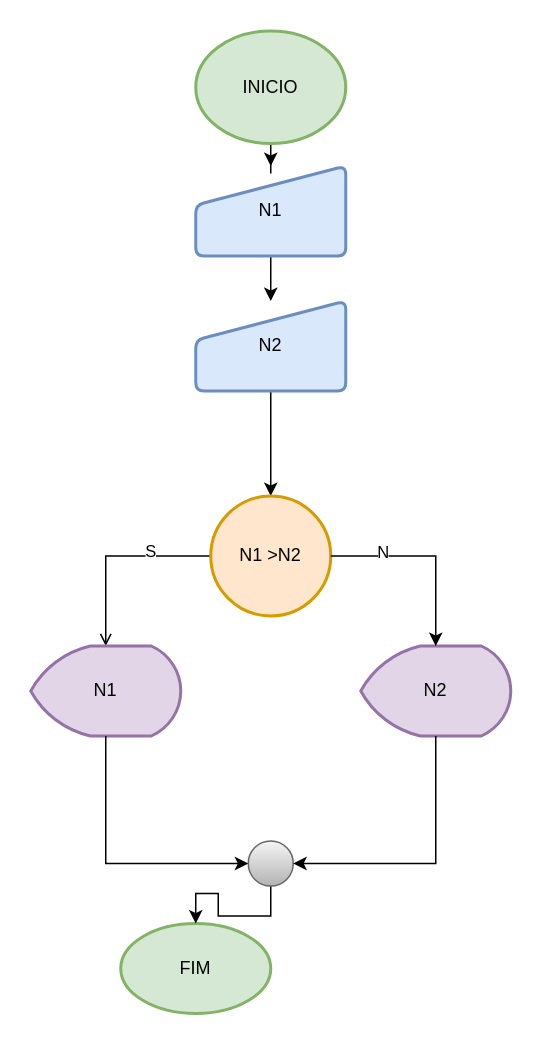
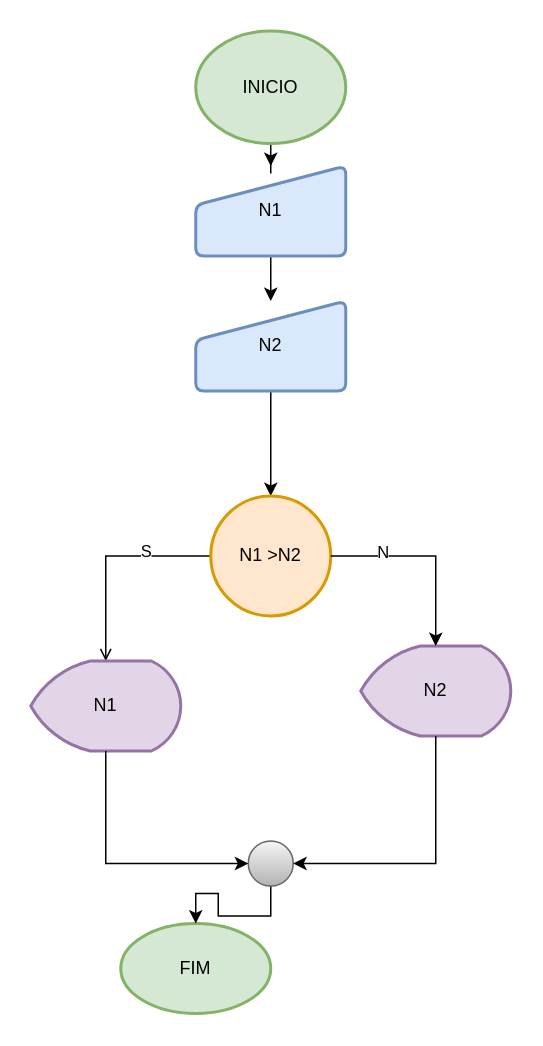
  <mxCell id="0" />
  <mxCell id="1" parent="0" />
  <mxCell id="2" value="" style="edgeStyle=orthogonalEdgeStyle;rounded=0;orthogonalLoop=1;jettySize=auto;html=1;" edge="1" parent="1" source="3" target="6"><mxGeometry relative="1" as="geometry" /></mxCell>
  <mxCell id="3" value="INICIO" style="strokeWidth=2;html=1;shape=mxgraph.flowchart.start_1;whiteSpace=wrap;fillColor=#d5e8d4;strokeColor=#82b366;" vertex="1" parent="1"><mxGeometry x="130" y="20" width="100" height="75" as="geometry" /></mxCell>
  <mxCell id="4" value="FIM" style="strokeWidth=2;html=1;shape=mxgraph.flowchart.start_1;whiteSpace=wrap;fillColor=#d5e8d4;strokeColor=#82b366;" vertex="1" parent="1"><mxGeometry x="80" y="615" width="100" height="60" as="geometry" /></mxCell>
  <mxCell id="5" value="" style="edgeStyle=orthogonalEdgeStyle;rounded=0;orthogonalLoop=1;jettySize=auto;html=1;" edge="1" parent="1" source="6" target="8"><mxGeometry relative="1" as="geometry" /></mxCell>
  <mxCell id="6" value="N1&lt;span style=&quot;color: rgba(0, 0, 0, 0); font-family: monospace; font-size: 0px; text-align: start; text-wrap-mode: nowrap;&quot;&gt;%3CmxGraphModel%3E%3Croot%3E%3CmxCell%20id%3D%220%22%2F%3E%3CmxCell%20id%3D%221%22%20parent%3D%220%22%2F%3E%3CmxCell%20id%3D%222%22%20value%3D%22%22%20style%3D%22strokeWidth%3D2%3Bhtml%3D1%3Bshape%3Dmxgraph.flowchart.start_1%3BwhiteSpace%3Dwrap%3BfillColor%3D%23d5e8d4%3BstrokeColor%3D%2382b366%3B%22%20vertex%3D%221%22%20parent%3D%221%22%3E%3CmxGeometry%20x%3D%22360%22%20y%3D%22260%22%20width%3D%22100%22%20height%3D%2260%22%20as%3D%22geometry%22%2F%3E%3C%2FmxCell%3E%3C%2Froot%3E%3C%2FmxGraphModel%3E&lt;/span&gt;" style="html=1;strokeWidth=2;shape=manualInput;whiteSpace=wrap;rounded=1;size=26;arcSize=11;fillColor=#dae8fc;strokeColor=#6c8ebf;" vertex="1" parent="1"><mxGeometry x="130" y="110" width="100" height="60" as="geometry" /></mxCell>
  <mxCell id="7" value="" style="edgeStyle=orthogonalEdgeStyle;rounded=0;orthogonalLoop=1;jettySize=auto;html=1;" edge="1" parent="1" source="8" target="11"><mxGeometry relative="1" as="geometry" /></mxCell>
  <mxCell id="8" value="N2" style="html=1;strokeWidth=2;shape=manualInput;whiteSpace=wrap;rounded=1;size=26;arcSize=11;fillColor=#dae8fc;strokeColor=#6c8ebf;" vertex="1" parent="1"><mxGeometry x="130" y="200" width="100" height="60" as="geometry" /></mxCell>
  <mxCell id="9" style="edgeStyle=orthogonalEdgeStyle;rounded=0;orthogonalLoop=1;jettySize=auto;html=1;exitX=0;exitY=0.5;exitDx=0;exitDy=0;endArrow=open;" edge="1" parent="1" source="11" target="12"><mxGeometry relative="1" as="geometry" /></mxCell>
  <mxCell id="10" value="S" style="edgeLabel;html=1;align=center;verticalAlign=middle;resizable=0;points=[];" vertex="1" connectable="0" parent="9"><mxGeometry x="-0.372" y="-4" relative="1" as="geometry"><mxPoint as="offset" /></mxGeometry></mxCell>
  <mxCell id="11" value="N1 &amp;gt;N2" style="ellipse;whiteSpace=wrap;html=1;fillColor=#ffe6cc;strokeColor=#d79b00;strokeWidth=2;arcSize=11;" vertex="1" parent="1"><mxGeometry x="140" y="330" width="80" height="80" as="geometry" /></mxCell>
- <mxCell id="12" value="N1" style="strokeWidth=2;html=1;shape=mxgraph.flowchart.display;whiteSpace=wrap;fillColor=#e1d5e7;strokeColor=#9673a6;" vertex="1" parent="1"><mxGeometry x="20" y="430" width="100" height="60" as="geometry" /></mxCell>
+ <mxCell id="12" value="N1" style="strokeWidth=2;html=1;shape=mxgraph.flowchart.display;whiteSpace=wrap;fillColor=#e1d5e7;strokeColor=#9673a6;" vertex="1" parent="1"><mxGeometry x="20" y="440" width="100" height="60" as="geometry" /></mxCell>
  <mxCell id="13" value="N2" style="strokeWidth=2;html=1;shape=mxgraph.flowchart.display;whiteSpace=wrap;fillColor=#e1d5e7;strokeColor=#9673a6;" vertex="1" parent="1"><mxGeometry x="240" y="430" width="100" height="60" as="geometry" /></mxCell>
  <mxCell id="14" style="edgeStyle=orthogonalEdgeStyle;rounded=0;orthogonalLoop=1;jettySize=auto;html=1;exitX=1;exitY=0.5;exitDx=0;exitDy=0;entryX=0.5;entryY=0;entryDx=0;entryDy=0;entryPerimeter=0;" edge="1" parent="1" source="11" target="13"><mxGeometry relative="1" as="geometry" /></mxCell>
  <mxCell id="15" value="N" style="edgeLabel;html=1;align=center;verticalAlign=middle;resizable=0;points=[];" vertex="1" connectable="0" parent="14"><mxGeometry x="-0.474" y="3" relative="1" as="geometry"><mxPoint as="offset" /></mxGeometry></mxCell>
  <mxCell id="16" value="" style="edgeStyle=orthogonalEdgeStyle;rounded=0;orthogonalLoop=1;jettySize=auto;html=1;" edge="1" parent="1" source="17" target="4"><mxGeometry relative="1" as="geometry" /></mxCell>
  <mxCell id="17" value="" style="verticalLabelPosition=bottom;verticalAlign=top;html=1;shape=mxgraph.flowchart.on-page_reference;fillColor=#f5f5f5;gradientColor=#b3b3b3;strokeColor=#666666;" vertex="1" parent="1"><mxGeometry x="165" y="560" width="30" height="30" as="geometry" /></mxCell>
  <mxCell id="18" style="edgeStyle=orthogonalEdgeStyle;rounded=0;orthogonalLoop=1;jettySize=auto;html=1;exitX=0.5;exitY=1;exitDx=0;exitDy=0;exitPerimeter=0;entryX=0;entryY=0.5;entryDx=0;entryDy=0;entryPerimeter=0;" edge="1" parent="1" source="12" target="17"><mxGeometry relative="1" as="geometry" /></mxCell>
  <mxCell id="19" style="edgeStyle=orthogonalEdgeStyle;rounded=0;orthogonalLoop=1;jettySize=auto;html=1;exitX=0.5;exitY=1;exitDx=0;exitDy=0;exitPerimeter=0;entryX=1;entryY=0.5;entryDx=0;entryDy=0;entryPerimeter=0;" edge="1" parent="1" source="13" target="17"><mxGeometry relative="1" as="geometry" /></mxCell>
